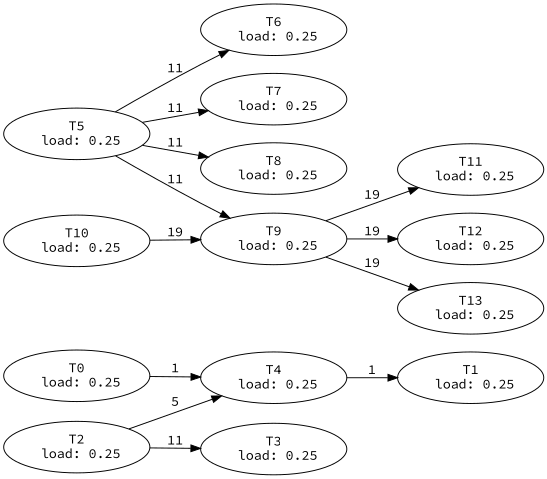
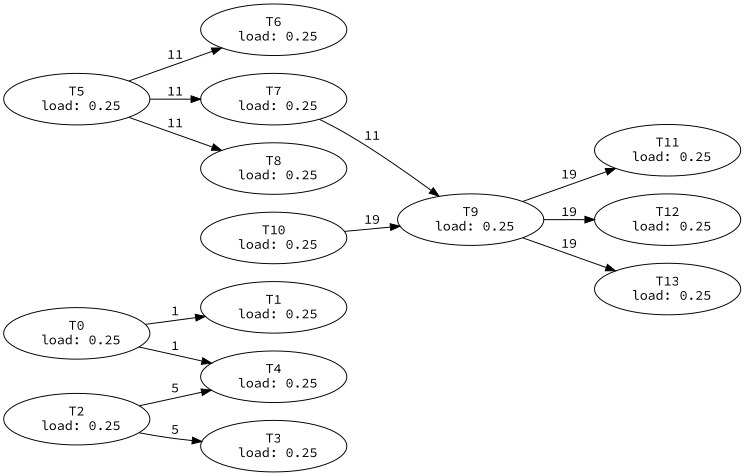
  digraph {
    fontname="Source Code Pro"
    rankdir=LR
    node [fontname="Source Code Pro"]
    edge [fontname="Source Code Pro"]
    n1 [label="T0\n load: 0.25"]
    n2 [label="T1\n load: 0.25"]
    n3 [label="T4\n load: 0.25"]
    n4 [label="T2\n load: 0.25"]
    n5 [label="T3\n load: 0.25"]
    n6 [label="T5\n load: 0.25"]
    n7 [label="T6\n load: 0.25"]
    n8 [label="T7\n load: 0.25"]
    n9 [label="T8\n load: 0.25"]
    n10 [label="T9\n load: 0.25"]
    n11 [label="T11\n load: 0.25"]
    n12 [label="T12\n load: 0.25"]
    n13 [label="T13\n load: 0.25"]
    n14 [label="T10\n load: 0.25"]
-   n3 -> n2 [label=1]
+   n1 -> n2 [label=1]
    n1 -> n3 [label=1]
    n4 -> n3 [label=5]
-   n4 -> n5 [label=11]
+   n4 -> n5 [label=5]
    n6 -> n7 [label=11]
    n6 -> n8 [label=11]
    n6 -> n9 [label=11]
-   n6 -> n10 [label=11]
+   n8 -> n10 [label=11]
    n10 -> n11 [label=19]
    n10 -> n12 [label=19]
    n10 -> n13 [label=19]
    n14 -> n10 [label=19]
  }
